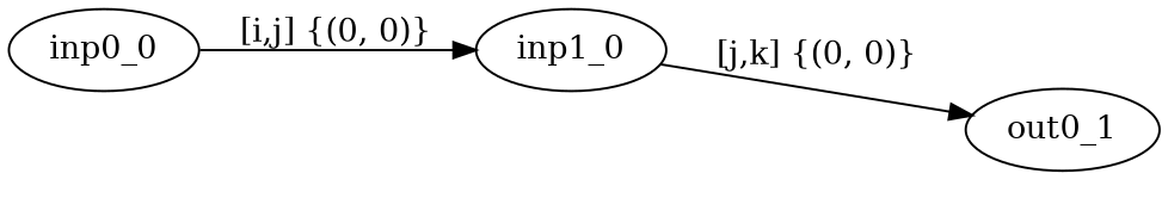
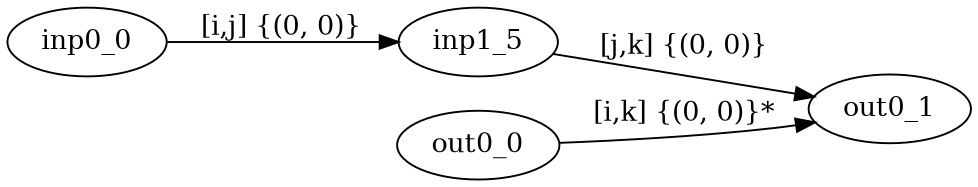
  digraph {
    rankdir=LR
    node [transient=False]
    edge [offsets="class 'soap.SOAP.params'" wcr=False]
    out0_1 [st="soap.SOAP.SOAP_statement object at 0x7fa52ef32610"]
-   inp1_0
+   inp1_0 [label=inp1_5]
    inp0_0
+   out0_0
    inp1_0 -> out0_1 [base_access="j*k" label="[j,k] {(0, 0)}"]
    inp0_0 -> inp1_0 [base_access="i*j" label="[i,j] {(0, 0)}"]
+   out0_0 -> out0_1 [base_access="i*k" label="[i,k] {(0, 0)}*" wcr=True]
  }
